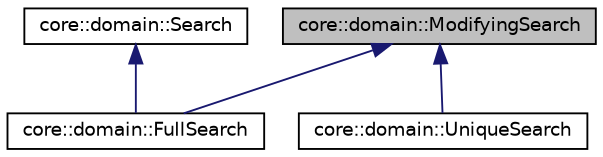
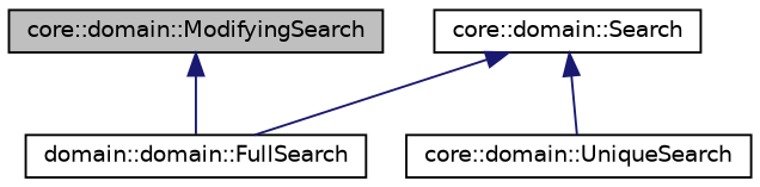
  digraph {
    node [color=black fillcolor=white fontname=Helvetica fontsize=10 shape=record style=filled]
    edge [color=midnightblue dir=back fontname=Helvetica fontsize=10 labelfontname=Helvetica labelfontsize=10 style=solid]
    n1 [fillcolor=grey75 fontcolor=black height=0.2 label="core::domain::ModifyingSearch" width=0.4]
-   n2 [height=0.2 label="core::domain::FullSearch" width=0.4]
+   n2 [height=0.2 label="domain::domain::FullSearch" width=0.4]
    n3 [height=0.2 label="core::domain::UniqueSearch" width=0.4]
    n4 [height=0.2 label="core::domain::Search" width=0.4]
    n1 -> n2
-   n1 -> n3
+   n4 -> n3
    n4 -> n2
  }
